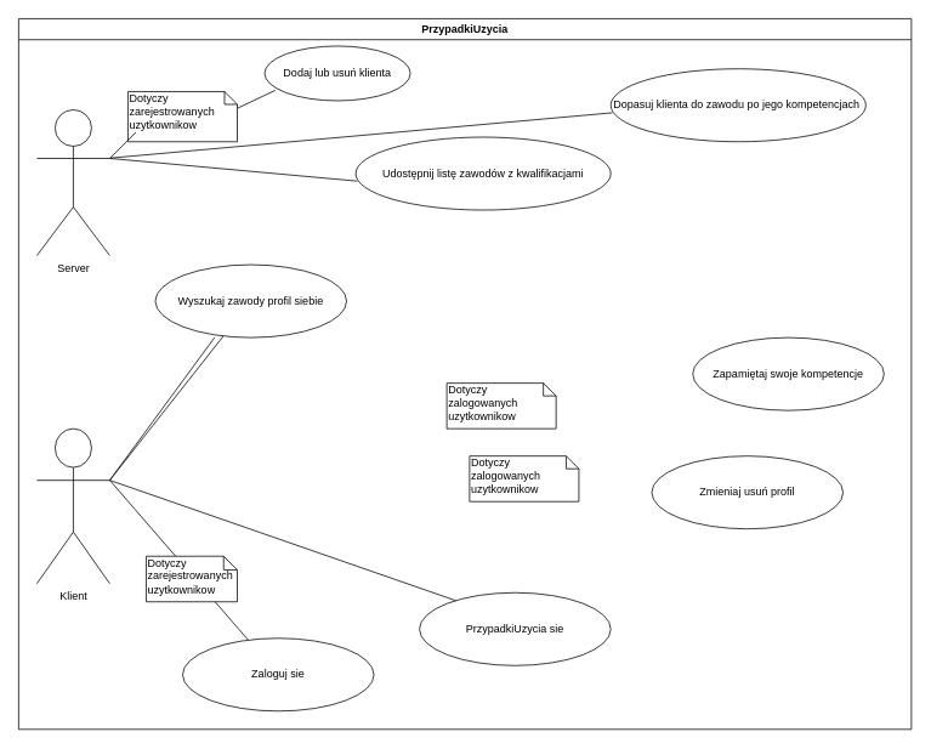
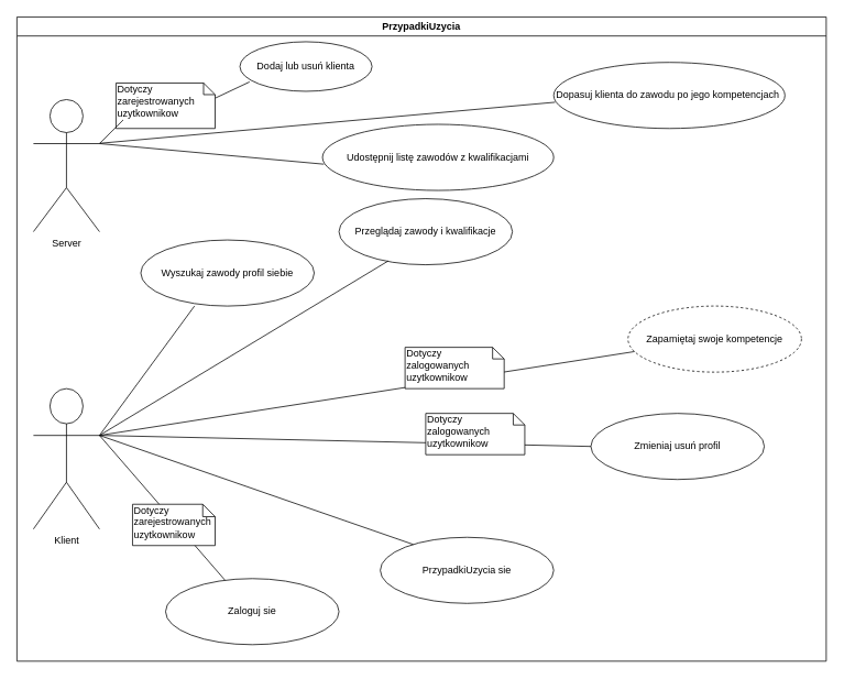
  <mxCell id="0" />
  <mxCell id="1" parent="0" />
  <mxCell id="2" value="PrzypadkiUzycia" style="swimlane;whiteSpace=wrap" parent="1" vertex="1"><mxGeometry x="20" y="20" width="980" height="780" as="geometry" /></mxCell>
  <mxCell id="3" value="Server&lt;br&gt;" style="shape=umlActor;verticalLabelPosition=bottom;verticalAlign=top;html=1;outlineConnect=0;" parent="2" vertex="1"><mxGeometry x="20" y="100" width="80" height="160" as="geometry" /></mxCell>
  <mxCell id="4" value="Klient&lt;br&gt;" style="shape=umlActor;verticalLabelPosition=bottom;verticalAlign=top;html=1;outlineConnect=0;" parent="2" vertex="1"><mxGeometry x="20" y="450" width="80" height="170" as="geometry" /></mxCell>
  <mxCell id="5" value="Dodaj lub usuń klienta" style="ellipse;whiteSpace=wrap;html=1;" parent="2" vertex="1"><mxGeometry x="270" y="30" width="160" height="60" as="geometry" /></mxCell>
  <mxCell id="6" value="" style="endArrow=none;html=1;entryX=0.073;entryY=0.81;entryDx=0;entryDy=0;entryPerimeter=0;exitX=1;exitY=0.333;exitDx=0;exitDy=0;exitPerimeter=0;" parent="2" source="7" target="5" edge="1"><mxGeometry width="50" height="50" relative="1" as="geometry"><mxPoint x="120" y="150" as="sourcePoint" /><mxPoint x="170" y="100" as="targetPoint" /></mxGeometry></mxCell>
  <mxCell id="7" value="Dotyczy zarejestrowanych uzytkownikow&lt;br&gt;" style="shape=note;whiteSpace=wrap;html=1;size=14;verticalAlign=top;align=left;spacingTop=-6;" parent="2" vertex="1"><mxGeometry x="120" y="80" width="120" height="55" as="geometry" /></mxCell>
  <mxCell id="8" value="" style="endArrow=none;html=1;entryX=0.073;entryY=0.81;entryDx=0;entryDy=0;entryPerimeter=0;exitX=1;exitY=0.333;exitDx=0;exitDy=0;exitPerimeter=0;" parent="2" source="3" target="7" edge="1"><mxGeometry width="50" height="50" relative="1" as="geometry"><mxPoint x="180" y="213.333" as="sourcePoint" /><mxPoint x="291.68" y="148.6" as="targetPoint" /></mxGeometry></mxCell>
  <mxCell id="9" value="Dopasuj klienta do zawodu po jego kompetencjach&amp;nbsp;" style="ellipse;whiteSpace=wrap;html=1;" parent="2" vertex="1"><mxGeometry x="650" y="55" width="280" height="80" as="geometry" /></mxCell>
  <mxCell id="10" value="" style="endArrow=none;html=1;entryX=0.006;entryY=0.603;entryDx=0;entryDy=0;entryPerimeter=0;" parent="2" target="9" edge="1"><mxGeometry width="50" height="50" relative="1" as="geometry"><mxPoint x="100" y="153" as="sourcePoint" /><mxPoint x="470" y="100" as="targetPoint" /></mxGeometry></mxCell>
  <mxCell id="11" value="Wyszukaj zawody profil siebie" style="ellipse;whiteSpace=wrap;html=1;align=center;newEdgeStyle={&quot;edgeStyle&quot;:&quot;entityRelationEdgeStyle&quot;,&quot;startArrow&quot;:&quot;none&quot;,&quot;endArrow&quot;:&quot;none&quot;,&quot;segment&quot;:10,&quot;curved&quot;:1};treeFolding=1;treeMoving=1;" parent="2" vertex="1"><mxGeometry x="150" y="270" width="210" height="80" as="geometry" /></mxCell>
- <mxCell id="12" value="Zapamiętaj swoje kompetencje" style="ellipse;whiteSpace=wrap;html=1;align=center;newEdgeStyle={&quot;edgeStyle&quot;:&quot;entityRelationEdgeStyle&quot;,&quot;startArrow&quot;:&quot;none&quot;,&quot;endArrow&quot;:&quot;none&quot;,&quot;segment&quot;:10,&quot;curved&quot;:1};treeFolding=1;treeMoving=1;" parent="2" vertex="1"><mxGeometry x="740" y="350" width="210" height="80" as="geometry" /></mxCell>
+ <mxCell id="12" value="Zapamiętaj swoje kompetencje" style="ellipse;whiteSpace=wrap;html=1;align=center;newEdgeStyle={&quot;edgeStyle&quot;:&quot;entityRelationEdgeStyle&quot;,&quot;startArrow&quot;:&quot;none&quot;,&quot;endArrow&quot;:&quot;none&quot;,&quot;segment&quot;:10,&quot;curved&quot;:1};treeFolding=1;treeMoving=1;dashed=1;" parent="2" vertex="1"><mxGeometry x="740" y="350" width="210" height="80" as="geometry" /></mxCell>
+ <mxCell id="13" value="Przeglądaj zawody i kwalifikacje" style="ellipse;whiteSpace=wrap;html=1;align=center;newEdgeStyle={&quot;edgeStyle&quot;:&quot;entityRelationEdgeStyle&quot;,&quot;startArrow&quot;:&quot;none&quot;,&quot;endArrow&quot;:&quot;none&quot;,&quot;segment&quot;:10,&quot;curved&quot;:1};treeFolding=1;treeMoving=1;" parent="2" vertex="1"><mxGeometry x="390" y="220" width="210" height="80" as="geometry" /></mxCell>
  <mxCell id="14" value="Zmieniaj usuń profil" style="ellipse;whiteSpace=wrap;html=1;align=center;newEdgeStyle={&quot;edgeStyle&quot;:&quot;entityRelationEdgeStyle&quot;,&quot;startArrow&quot;:&quot;none&quot;,&quot;endArrow&quot;:&quot;none&quot;,&quot;segment&quot;:10,&quot;curved&quot;:1};treeFolding=1;treeMoving=1;" parent="2" vertex="1"><mxGeometry x="695" y="480" width="210" height="80" as="geometry" /></mxCell>
  <mxCell id="15" value="PrzypadkiUzycia sie" style="ellipse;whiteSpace=wrap;html=1;align=center;newEdgeStyle={&quot;edgeStyle&quot;:&quot;entityRelationEdgeStyle&quot;,&quot;startArrow&quot;:&quot;none&quot;,&quot;endArrow&quot;:&quot;none&quot;,&quot;segment&quot;:10,&quot;curved&quot;:1};treeFolding=1;treeMoving=1;" parent="2" vertex="1"><mxGeometry x="440" y="630" width="210" height="80" as="geometry" /></mxCell>
  <mxCell id="16" value="Zaloguj sie" style="ellipse;whiteSpace=wrap;html=1;align=center;newEdgeStyle={&quot;edgeStyle&quot;:&quot;entityRelationEdgeStyle&quot;,&quot;startArrow&quot;:&quot;none&quot;,&quot;endArrow&quot;:&quot;none&quot;,&quot;segment&quot;:10,&quot;curved&quot;:1};treeFolding=1;treeMoving=1;" parent="2" vertex="1"><mxGeometry x="180" y="680" width="210" height="80" as="geometry" /></mxCell>
  <mxCell id="17" value="" style="endArrow=none;html=1;exitX=1;exitY=0.333;exitDx=0;exitDy=0;exitPerimeter=0;" parent="2" source="4" edge="1"><mxGeometry width="50" height="50" relative="1" as="geometry"><mxPoint x="165" y="400" as="sourcePoint" /><mxPoint x="215" y="350" as="targetPoint" /></mxGeometry></mxCell>
- <mxCell id="19" value="" style="endArrow=none;html=1;exitX=1;exitY=0.333;exitDx=0;exitDy=0;exitPerimeter=0;" parent="2" source="4" target="11" edge="1"><mxGeometry width="50" height="50" relative="1" as="geometry"><mxPoint x="260" y="490" as="sourcePoint" /><mxPoint x="310" y="440" as="targetPoint" /></mxGeometry></mxCell>
+ <mxCell id="18" value="" style="endArrow=none;html=1;exitX=1;exitY=0.333;exitDx=0;exitDy=0;exitPerimeter=0;entryX=0.284;entryY=0.942;entryDx=0;entryDy=0;entryPerimeter=0;" parent="2" source="4" target="13" edge="1"><mxGeometry width="50" height="50" relative="1" as="geometry"><mxPoint x="240" y="450" as="sourcePoint" /><mxPoint x="290" y="400" as="targetPoint" /></mxGeometry></mxCell>
+ <mxCell id="19" value="" style="endArrow=none;html=1;exitX=1;exitY=0.333;exitDx=0;exitDy=0;exitPerimeter=0;" parent="2" source="4" target="12" edge="1"><mxGeometry width="50" height="50" relative="1" as="geometry"><mxPoint x="260" y="490" as="sourcePoint" /><mxPoint x="310" y="440" as="targetPoint" /></mxGeometry></mxCell>
  <mxCell id="20" value="Dotyczy zalogowanych uzytkownikow" style="shape=note;whiteSpace=wrap;html=1;size=14;verticalAlign=top;align=left;spacingTop=-6;" parent="2" vertex="1"><mxGeometry x="470" y="400" width="120" height="50" as="geometry" /></mxCell>
+ <mxCell id="21" value="" style="endArrow=none;html=1;exitX=1;exitY=0.333;exitDx=0;exitDy=0;exitPerimeter=0;entryX=0;entryY=0.5;entryDx=0;entryDy=0;" parent="2" source="4" target="14" edge="1"><mxGeometry width="50" height="50" relative="1" as="geometry"><mxPoint x="300" y="550" as="sourcePoint" /><mxPoint x="350" y="500" as="targetPoint" /></mxGeometry></mxCell>
  <mxCell id="22" value="Dotyczy zalogowanych uzytkownikow" style="shape=note;whiteSpace=wrap;html=1;size=14;verticalAlign=top;align=left;spacingTop=-6;" parent="2" vertex="1"><mxGeometry x="495" y="480" width="120" height="50" as="geometry" /></mxCell>
  <mxCell id="23" value="" style="endArrow=none;html=1;exitX=1;exitY=0.333;exitDx=0;exitDy=0;exitPerimeter=0;entryX=0.19;entryY=0.108;entryDx=0;entryDy=0;entryPerimeter=0;" parent="2" source="4" target="15" edge="1"><mxGeometry width="50" height="50" relative="1" as="geometry"><mxPoint x="300" y="590" as="sourcePoint" /><mxPoint x="350" y="540" as="targetPoint" /></mxGeometry></mxCell>
  <mxCell id="24" value="" style="endArrow=none;html=1;entryX=1;entryY=0.333;entryDx=0;entryDy=0;entryPerimeter=0;" parent="2" source="16" target="4" edge="1"><mxGeometry width="50" height="50" relative="1" as="geometry"><mxPoint x="150" y="580" as="sourcePoint" /><mxPoint x="200" y="530" as="targetPoint" /></mxGeometry></mxCell>
  <mxCell id="25" value="Dotyczy zarejestrowanych uzytkownikow&lt;br&gt;" style="shape=note;whiteSpace=wrap;html=1;size=15;verticalAlign=top;align=left;spacingTop=-6;" parent="2" vertex="1"><mxGeometry x="140" y="590" width="100" height="50" as="geometry" /></mxCell>
  <mxCell id="26" value="Udostępnij listę zawodów z kwalifikacjami" style="ellipse;whiteSpace=wrap;html=1;" vertex="1" parent="2"><mxGeometry x="370" y="130" width="280" height="80" as="geometry" /></mxCell>
  <mxCell id="27" value="" style="endArrow=none;html=1;entryX=0.006;entryY=0.603;entryDx=0;entryDy=0;entryPerimeter=0;exitX=1;exitY=0.333;exitDx=0;exitDy=0;exitPerimeter=0;" edge="1" parent="2" target="26" source="3"><mxGeometry width="50" height="50" relative="1" as="geometry"><mxPoint x="110" y="153.333" as="sourcePoint" /><mxPoint x="450" y="165" as="targetPoint" /></mxGeometry></mxCell>
